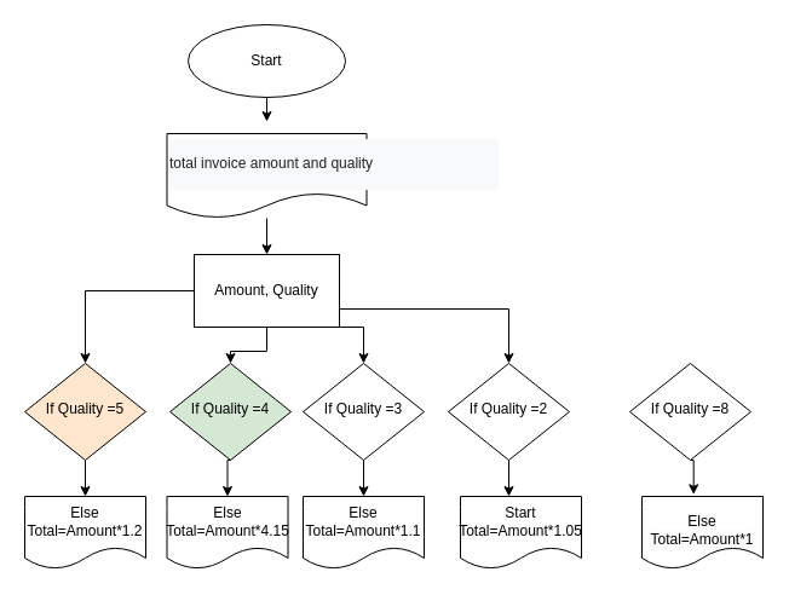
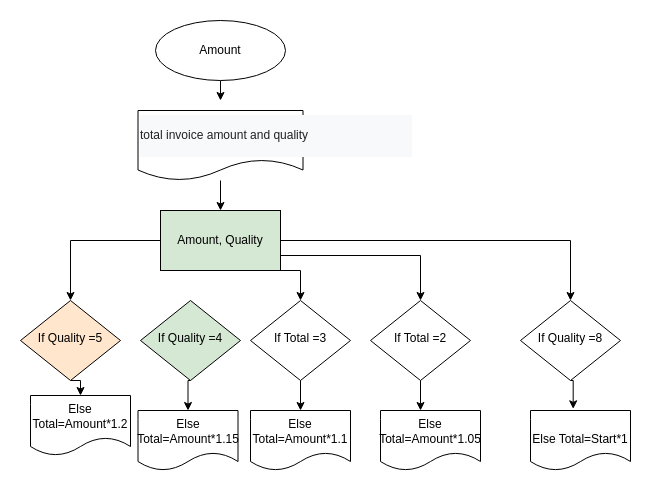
  <mxCell id="0" />
  <mxCell id="1" parent="0" />
  <mxCell id="2" style="edgeStyle=orthogonalEdgeStyle;rounded=0;orthogonalLoop=1;jettySize=auto;html=1;exitX=0.5;exitY=1;exitDx=0;exitDy=0;entryX=0.5;entryY=0;entryDx=0;entryDy=0;" edge="1" parent="1" source="3" target="23"><mxGeometry relative="1" as="geometry" /></mxCell>
  <mxCell id="3" value="If Quality =4" style="rhombus;whiteSpace=wrap;html=1;shadow=0;fontFamily=Helvetica;fontSize=12;align=center;strokeWidth=1;spacing=6;spacingTop=-4;fillColor=#d5e8d4;" parent="1" vertex="1"><mxGeometry x="140" y="300" width="100" height="80" as="geometry" /></mxCell>
  <mxCell id="4" style="edgeStyle=orthogonalEdgeStyle;rounded=0;orthogonalLoop=1;jettySize=auto;html=1;exitX=0.5;exitY=1;exitDx=0;exitDy=0;entryX=0.427;entryY=-0.028;entryDx=0;entryDy=0;entryPerimeter=0;" edge="1" parent="1" source="5" target="26"><mxGeometry relative="1" as="geometry" /></mxCell>
  <mxCell id="5" value="If Quality =8" style="rhombus;whiteSpace=wrap;html=1;shadow=0;fontFamily=Helvetica;fontSize=12;align=center;strokeWidth=1;spacing=6;spacingTop=-4;" parent="1" vertex="1"><mxGeometry x="520" y="300" width="100" height="80" as="geometry" /></mxCell>
  <mxCell id="6" style="edgeStyle=orthogonalEdgeStyle;rounded=0;orthogonalLoop=1;jettySize=auto;html=1;exitX=0.5;exitY=1;exitDx=0;exitDy=0;" edge="1" parent="1" source="7"><mxGeometry relative="1" as="geometry"><mxPoint x="220" y="100" as="targetPoint" /></mxGeometry></mxCell>
- <mxCell id="7" value="&lt;font style=&quot;vertical-align: inherit;&quot;&gt;&lt;font style=&quot;vertical-align: inherit;&quot;&gt;Start&lt;/font&gt;&lt;/font&gt;" style="ellipse;whiteSpace=wrap;html=1;" vertex="1" parent="1"><mxGeometry x="155" y="20" width="130" height="60" as="geometry" /></mxCell>
+ <mxCell id="7" value="&lt;font style=&quot;vertical-align: inherit;&quot;&gt;&lt;font style=&quot;vertical-align: inherit;&quot;&gt;Amount&lt;/font&gt;&lt;/font&gt;" style="ellipse;whiteSpace=wrap;html=1;" vertex="1" parent="1"><mxGeometry x="155" y="20" width="130" height="60" as="geometry" /></mxCell>
  <mxCell id="8" style="edgeStyle=orthogonalEdgeStyle;rounded=0;orthogonalLoop=1;jettySize=auto;html=1;entryX=0.5;entryY=0;entryDx=0;entryDy=0;" edge="1" parent="1" source="9" target="15"><mxGeometry relative="1" as="geometry" /></mxCell>
  <mxCell id="9" value="&lt;pre style=&quot;unicode-bidi: isolate; line-height: 36px; background-color: rgb(248, 249, 250); border: none; padding: 2px 0.14em 2px 0px; position: relative; margin-top: -2px; margin-bottom: -2px; resize: none; overflow: hidden; width: 270px; overflow-wrap: break-word;&quot; dir=&quot;ltr&quot; id=&quot;tw-target-text&quot; data-placeholder=&quot;Traducción&quot; class=&quot;tw-data-text tw-text-large tw-ta&quot;&gt;&lt;h6 style=&quot;unicode-bidi: isolate; line-height: 36px; border: none; padding: 2px 0.14em 2px 0px; position: relative; margin-top: -2px; margin-bottom: -2px; resize: none; overflow: hidden; width: 270px; overflow-wrap: break-word;&quot;&gt;&lt;font face=&quot;Helvetica&quot; style=&quot;font-size: 12px;&quot; color=&quot;#202124&quot;&gt;&lt;font style=&quot;font-size: 12px; font-weight: normal;&quot;&gt;total invoice amount and quality&lt;/font&gt;&lt;/font&gt;&lt;br&gt;&lt;/h6&gt;&lt;/pre&gt;" style="shape=document;whiteSpace=wrap;html=1;boundedLbl=1;align=left;fillColor=none;strokeColor=default;" vertex="1" parent="1"><mxGeometry x="137.5" y="110" width="165" height="70" as="geometry" /></mxCell>
  <mxCell id="10" style="edgeStyle=orthogonalEdgeStyle;rounded=0;orthogonalLoop=1;jettySize=auto;html=1;" edge="1" parent="1" source="15" target="17"><mxGeometry relative="1" as="geometry" /></mxCell>
- <mxCell id="11" style="edgeStyle=orthogonalEdgeStyle;rounded=0;orthogonalLoop=1;jettySize=auto;html=1;exitX=0.5;exitY=1;exitDx=0;exitDy=0;entryX=0.5;entryY=0;entryDx=0;entryDy=0;" edge="1" parent="1" source="15" target="3"><mxGeometry relative="1" as="geometry" /></mxCell>
+ <mxCell id="12" style="edgeStyle=orthogonalEdgeStyle;rounded=0;orthogonalLoop=1;jettySize=auto;html=1;entryX=0.5;entryY=0;entryDx=0;entryDy=0;" edge="1" parent="1" source="15" target="5"><mxGeometry relative="1" as="geometry"><Array as="points"><mxPoint x="570" y="240" /></Array></mxGeometry></mxCell>
  <mxCell id="13" style="edgeStyle=orthogonalEdgeStyle;rounded=0;orthogonalLoop=1;jettySize=auto;html=1;exitX=1;exitY=0.75;exitDx=0;exitDy=0;entryX=0.5;entryY=0;entryDx=0;entryDy=0;" edge="1" parent="1" source="15" target="21"><mxGeometry relative="1" as="geometry" /></mxCell>
  <mxCell id="14" style="edgeStyle=orthogonalEdgeStyle;rounded=0;orthogonalLoop=1;jettySize=auto;html=1;exitX=1;exitY=1;exitDx=0;exitDy=0;entryX=0.5;entryY=0;entryDx=0;entryDy=0;" edge="1" parent="1" source="15" target="19"><mxGeometry relative="1" as="geometry" /></mxCell>
- <mxCell id="15" value="Amount, Quality" style="rounded=0;whiteSpace=wrap;html=1;" vertex="1" parent="1"><mxGeometry x="160" y="210" width="120" height="60" as="geometry" /></mxCell>
+ <mxCell id="15" value="Amount, Quality" style="rounded=0;whiteSpace=wrap;html=1;fillColor=#d5e8d4;" vertex="1" parent="1"><mxGeometry x="160" y="210" width="120" height="60" as="geometry" /></mxCell>
  <mxCell id="16" style="edgeStyle=orthogonalEdgeStyle;rounded=0;orthogonalLoop=1;jettySize=auto;html=1;exitX=0.5;exitY=1;exitDx=0;exitDy=0;entryX=0.5;entryY=0;entryDx=0;entryDy=0;" edge="1" parent="1" source="17" target="22"><mxGeometry relative="1" as="geometry" /></mxCell>
  <mxCell id="17" value="If Quality =5" style="rhombus;whiteSpace=wrap;html=1;shadow=0;fontFamily=Helvetica;fontSize=12;align=center;strokeWidth=1;spacing=6;spacingTop=-4;fillColor=#ffe6cc;" vertex="1" parent="1"><mxGeometry x="20" y="300" width="100" height="80" as="geometry" /></mxCell>
  <mxCell id="18" style="edgeStyle=orthogonalEdgeStyle;rounded=0;orthogonalLoop=1;jettySize=auto;html=1;exitX=0.5;exitY=1;exitDx=0;exitDy=0;entryX=0.5;entryY=0;entryDx=0;entryDy=0;" edge="1" parent="1" source="19" target="24"><mxGeometry relative="1" as="geometry" /></mxCell>
- <mxCell id="19" value="If Quality =3" style="rhombus;whiteSpace=wrap;html=1;shadow=0;fontFamily=Helvetica;fontSize=12;align=center;strokeWidth=1;spacing=6;spacingTop=-4;" vertex="1" parent="1"><mxGeometry x="250" y="300" width="100" height="80" as="geometry" /></mxCell>
+ <mxCell id="19" value="If Total =3" style="rhombus;whiteSpace=wrap;html=1;shadow=0;fontFamily=Helvetica;fontSize=12;align=center;strokeWidth=1;spacing=6;spacingTop=-4;" vertex="1" parent="1"><mxGeometry x="250" y="300" width="100" height="80" as="geometry" /></mxCell>
  <mxCell id="20" style="edgeStyle=orthogonalEdgeStyle;rounded=0;orthogonalLoop=1;jettySize=auto;html=1;exitX=0.5;exitY=1;exitDx=0;exitDy=0;" edge="1" parent="1" source="21"><mxGeometry relative="1" as="geometry"><mxPoint x="420" y="410" as="targetPoint" /></mxGeometry></mxCell>
- <mxCell id="21" value="If Quality =2" style="rhombus;whiteSpace=wrap;html=1;shadow=0;fontFamily=Helvetica;fontSize=12;align=center;strokeWidth=1;spacing=6;spacingTop=-4;" vertex="1" parent="1"><mxGeometry x="370" y="300" width="100" height="80" as="geometry" /></mxCell>
- <mxCell id="22" value="Else Total=Amount*1.2" style="shape=document;whiteSpace=wrap;html=1;boundedLbl=1;" vertex="1" parent="1"><mxGeometry x="20" y="410" width="100" height="60" as="geometry" /></mxCell>
- <mxCell id="23" value="Else Total=Amount*4.15" style="shape=document;whiteSpace=wrap;html=1;boundedLbl=1;" vertex="1" parent="1"><mxGeometry x="137.5" y="410" width="100" height="60" as="geometry" /></mxCell>
+ <mxCell id="21" value="If Total =2" style="rhombus;whiteSpace=wrap;html=1;shadow=0;fontFamily=Helvetica;fontSize=12;align=center;strokeWidth=1;spacing=6;spacingTop=-4;" vertex="1" parent="1"><mxGeometry x="370" y="300" width="100" height="80" as="geometry" /></mxCell>
+ <mxCell id="22" value="Else Total=Amount*1.2" style="shape=document;whiteSpace=wrap;html=1;boundedLbl=1;" vertex="1" parent="1"><mxGeometry x="30" y="395" width="100" height="60" as="geometry" /></mxCell>
+ <mxCell id="23" value="Else Total=Amount*1.15" style="shape=document;whiteSpace=wrap;html=1;boundedLbl=1;" vertex="1" parent="1"><mxGeometry x="137.5" y="410" width="100" height="60" as="geometry" /></mxCell>
  <mxCell id="24" value="Else Total=Amount*1.1" style="shape=document;whiteSpace=wrap;html=1;boundedLbl=1;" vertex="1" parent="1"><mxGeometry x="250" y="410" width="100" height="60" as="geometry" /></mxCell>
- <mxCell id="25" value="Start Total=Amount*1.05" style="shape=document;whiteSpace=wrap;html=1;boundedLbl=1;" vertex="1" parent="1"><mxGeometry x="380" y="410" width="100" height="60" as="geometry" /></mxCell>
- <mxCell id="26" value="&lt;br&gt;&lt;span style=&quot;color: rgb(0, 0, 0); font-family: Helvetica; font-size: 12px; font-style: normal; font-variant-ligatures: normal; font-variant-caps: normal; font-weight: 400; letter-spacing: normal; orphans: 2; text-align: center; text-indent: 0px; text-transform: none; widows: 2; word-spacing: 0px; -webkit-text-stroke-width: 0px; background-color: rgb(251, 251, 251); text-decoration-thickness: initial; text-decoration-style: initial; text-decoration-color: initial; float: none; display: inline !important;&quot;&gt;Else Total=Amount*1&lt;/span&gt;&lt;br&gt;" style="shape=document;whiteSpace=wrap;html=1;boundedLbl=1;" vertex="1" parent="1"><mxGeometry x="530" y="410" width="100" height="60" as="geometry" /></mxCell>
+ <mxCell id="25" value="Else Total=Amount*1.05" style="shape=document;whiteSpace=wrap;html=1;boundedLbl=1;" vertex="1" parent="1"><mxGeometry x="380" y="410" width="100" height="60" as="geometry" /></mxCell>
+ <mxCell id="26" value="&lt;br&gt;&lt;span style=&quot;color: rgb(0, 0, 0); font-family: Helvetica; font-size: 12px; font-style: normal; font-variant-ligatures: normal; font-variant-caps: normal; font-weight: 400; letter-spacing: normal; orphans: 2; text-align: center; text-indent: 0px; text-transform: none; widows: 2; word-spacing: 0px; -webkit-text-stroke-width: 0px; background-color: rgb(251, 251, 251); text-decoration-thickness: initial; text-decoration-style: initial; text-decoration-color: initial; float: none; display: inline !important;&quot;&gt;Else Total=Start*1&lt;/span&gt;&lt;br&gt;" style="shape=document;whiteSpace=wrap;html=1;boundedLbl=1;" vertex="1" parent="1"><mxGeometry x="530" y="410" width="100" height="60" as="geometry" /></mxCell>
